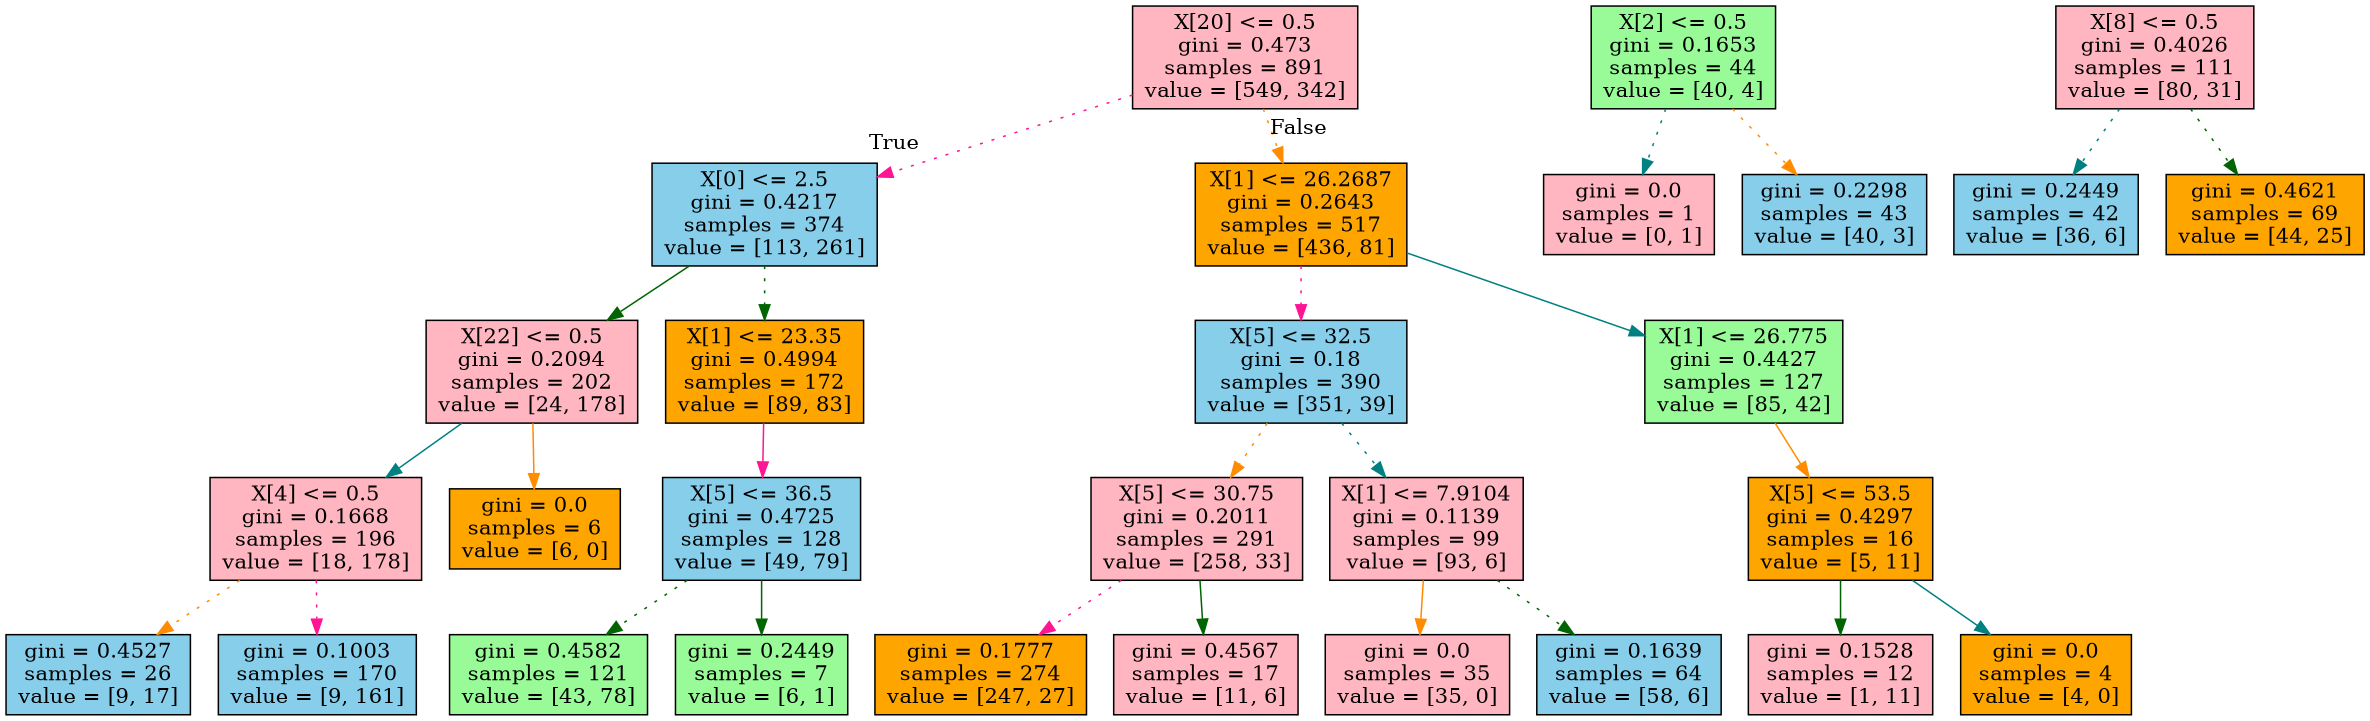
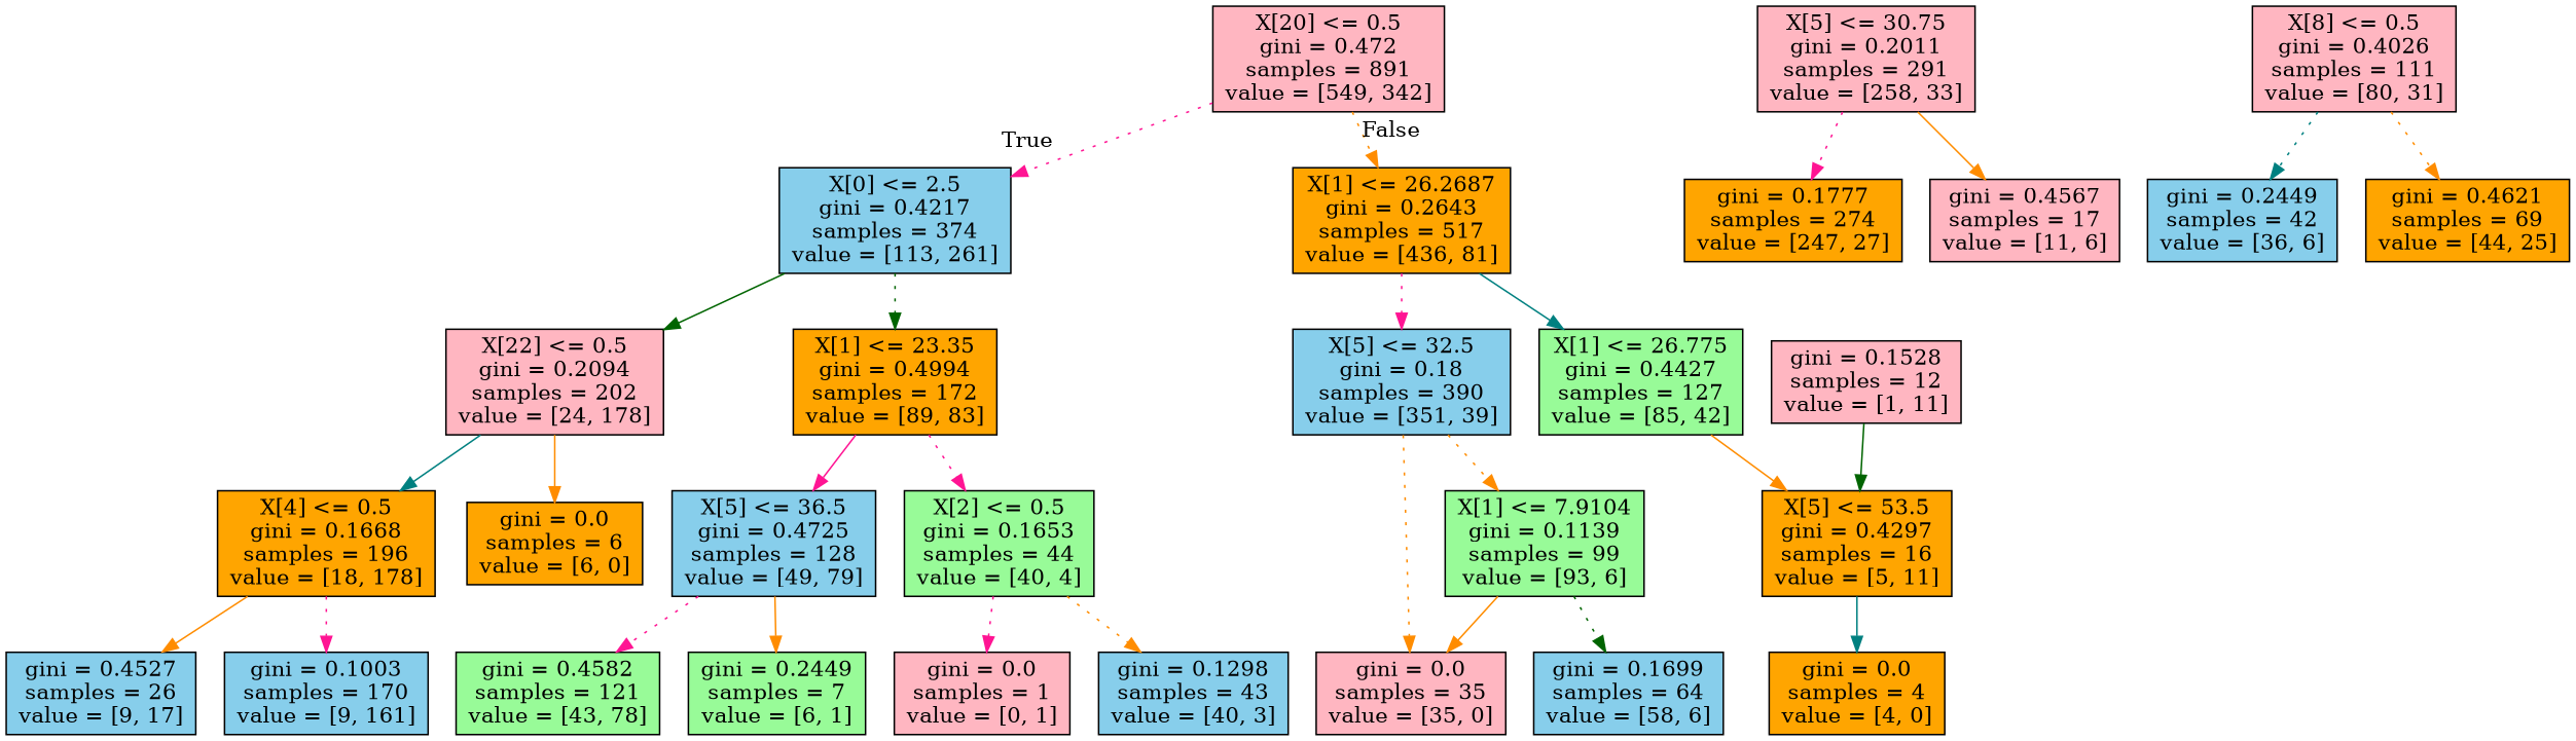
  digraph {
    node [fillcolor=lightpink shape=box style=filled]
    edge [color=darkorange style=dotted]
-   n1 [label="X[20] <= 0.5\ngini = 0.473\nsamples = 891\nvalue = [549, 342]"]
+   n1 [label="X[20] <= 0.5\ngini = 0.472\nsamples = 891\nvalue = [549, 342]"]
    n2 [fillcolor=skyblue label="X[0] <= 2.5\ngini = 0.4217\nsamples = 374\nvalue = [113, 261]"]
    n3 [fillcolor=orange label="X[1] <= 26.2687\ngini = 0.2643\nsamples = 517\nvalue = [436, 81]"]
    n4 [label="X[22] <= 0.5\ngini = 0.2094\nsamples = 202\nvalue = [24, 178]"]
    n5 [fillcolor=orange label="X[1] <= 23.35\ngini = 0.4994\nsamples = 172\nvalue = [89, 83]"]
    n6 [fillcolor=skyblue label="X[5] <= 32.5\ngini = 0.18\nsamples = 390\nvalue = [351, 39]"]
    n7 [fillcolor=palegreen label="X[1] <= 26.775\ngini = 0.4427\nsamples = 127\nvalue = [85, 42]"]
-   n8 [label="X[4] <= 0.5\ngini = 0.1668\nsamples = 196\nvalue = [18, 178]"]
+   n8 [fillcolor=orange label="X[4] <= 0.5\ngini = 0.1668\nsamples = 196\nvalue = [18, 178]"]
    n9 [fillcolor=orange label="gini = 0.0\nsamples = 6\nvalue = [6, 0]"]
    n10 [fillcolor=skyblue label="X[5] <= 36.5\ngini = 0.4725\nsamples = 128\nvalue = [49, 79]"]
    n11 [fillcolor=palegreen label="X[2] <= 0.5\ngini = 0.1653\nsamples = 44\nvalue = [40, 4]"]
    n12 [fillcolor=skyblue label="gini = 0.4527\nsamples = 26\nvalue = [9, 17]"]
    n13 [fillcolor=skyblue label="gini = 0.1003\nsamples = 170\nvalue = [9, 161]"]
    n14 [fillcolor=palegreen label="gini = 0.4582\nsamples = 121\nvalue = [43, 78]"]
    n15 [fillcolor=palegreen label="gini = 0.2449\nsamples = 7\nvalue = [6, 1]"]
    n16 [label="gini = 0.0\nsamples = 1\nvalue = [0, 1]"]
-   n17 [fillcolor=skyblue label="gini = 0.2298\nsamples = 43\nvalue = [40, 3]"]
+   n17 [fillcolor=skyblue label="gini = 0.1298\nsamples = 43\nvalue = [40, 3]"]
    n18 [label="X[5] <= 30.75\ngini = 0.2011\nsamples = 291\nvalue = [258, 33]"]
-   n19 [label="X[1] <= 7.9104\ngini = 0.1139\nsamples = 99\nvalue = [93, 6]"]
+   n19 [fillcolor=palegreen label="X[1] <= 7.9104\ngini = 0.1139\nsamples = 99\nvalue = [93, 6]"]
    n20 [fillcolor=orange label="X[5] <= 53.5\ngini = 0.4297\nsamples = 16\nvalue = [5, 11]"]
    n21 [fillcolor=orange label="gini = 0.1777\nsamples = 274\nvalue = [247, 27]"]
    n22 [label="gini = 0.4567\nsamples = 17\nvalue = [11, 6]"]
    n23 [label="gini = 0.0\nsamples = 35\nvalue = [35, 0]"]
-   n24 [fillcolor=skyblue label="gini = 0.1639\nsamples = 64\nvalue = [58, 6]"]
+   n24 [fillcolor=skyblue label="gini = 0.1699\nsamples = 64\nvalue = [58, 6]"]
    n25 [label="gini = 0.1528\nsamples = 12\nvalue = [1, 11]"]
    n26 [fillcolor=orange label="gini = 0.0\nsamples = 4\nvalue = [4, 0]"]
    n27 [label="X[8] <= 0.5\ngini = 0.4026\nsamples = 111\nvalue = [80, 31]"]
    n28 [fillcolor=skyblue label="gini = 0.2449\nsamples = 42\nvalue = [36, 6]"]
    n29 [fillcolor=orange label="gini = 0.4621\nsamples = 69\nvalue = [44, 25]"]
    n1 -> n2 [color=deeppink headlabel=True labelangle=45 labeldistance=2.5]
    n1 -> n3 [headlabel=False labelangle=-45 labeldistance=2.5]
    n2 -> n4 [color=darkgreen style=solid]
    n2 -> n5 [color=darkgreen]
    n3 -> n6 [color=deeppink]
    n3 -> n7 [color=teal style=solid]
    n4 -> n8 [color=teal style=solid]
    n4 -> n9 [style=solid]
    n5 -> n10 [color=deeppink style=solid]
-   n6 -> n18
-   n6 -> n19 [color=teal]
+   n5 -> n11 [color=deeppink]
+   n6 -> n23
+   n6 -> n19
    n7 -> n20 [style=solid]
-   n8 -> n12
+   n8 -> n12 [style=solid]
    n8 -> n13 [color=deeppink]
-   n10 -> n14 [color=darkgreen]
-   n10 -> n15 [color=darkgreen style=solid]
-   n11 -> n16 [color=teal]
+   n10 -> n14 [color=deeppink]
+   n10 -> n15 [style=solid]
+   n11 -> n16 [color=deeppink]
    n11 -> n17
    n18 -> n21 [color=deeppink]
-   n18 -> n22 [color=darkgreen style=solid]
+   n18 -> n22 [style=solid]
    n19 -> n23 [style=solid]
    n19 -> n24 [color=darkgreen]
-   n20 -> n25 [color=darkgreen style=solid]
+   n25 -> n20 [color=darkgreen style=solid]
    n20 -> n26 [color=teal style=solid]
    n27 -> n28 [color=teal]
-   n27 -> n29 [color=darkgreen]
+   n27 -> n29
  }
